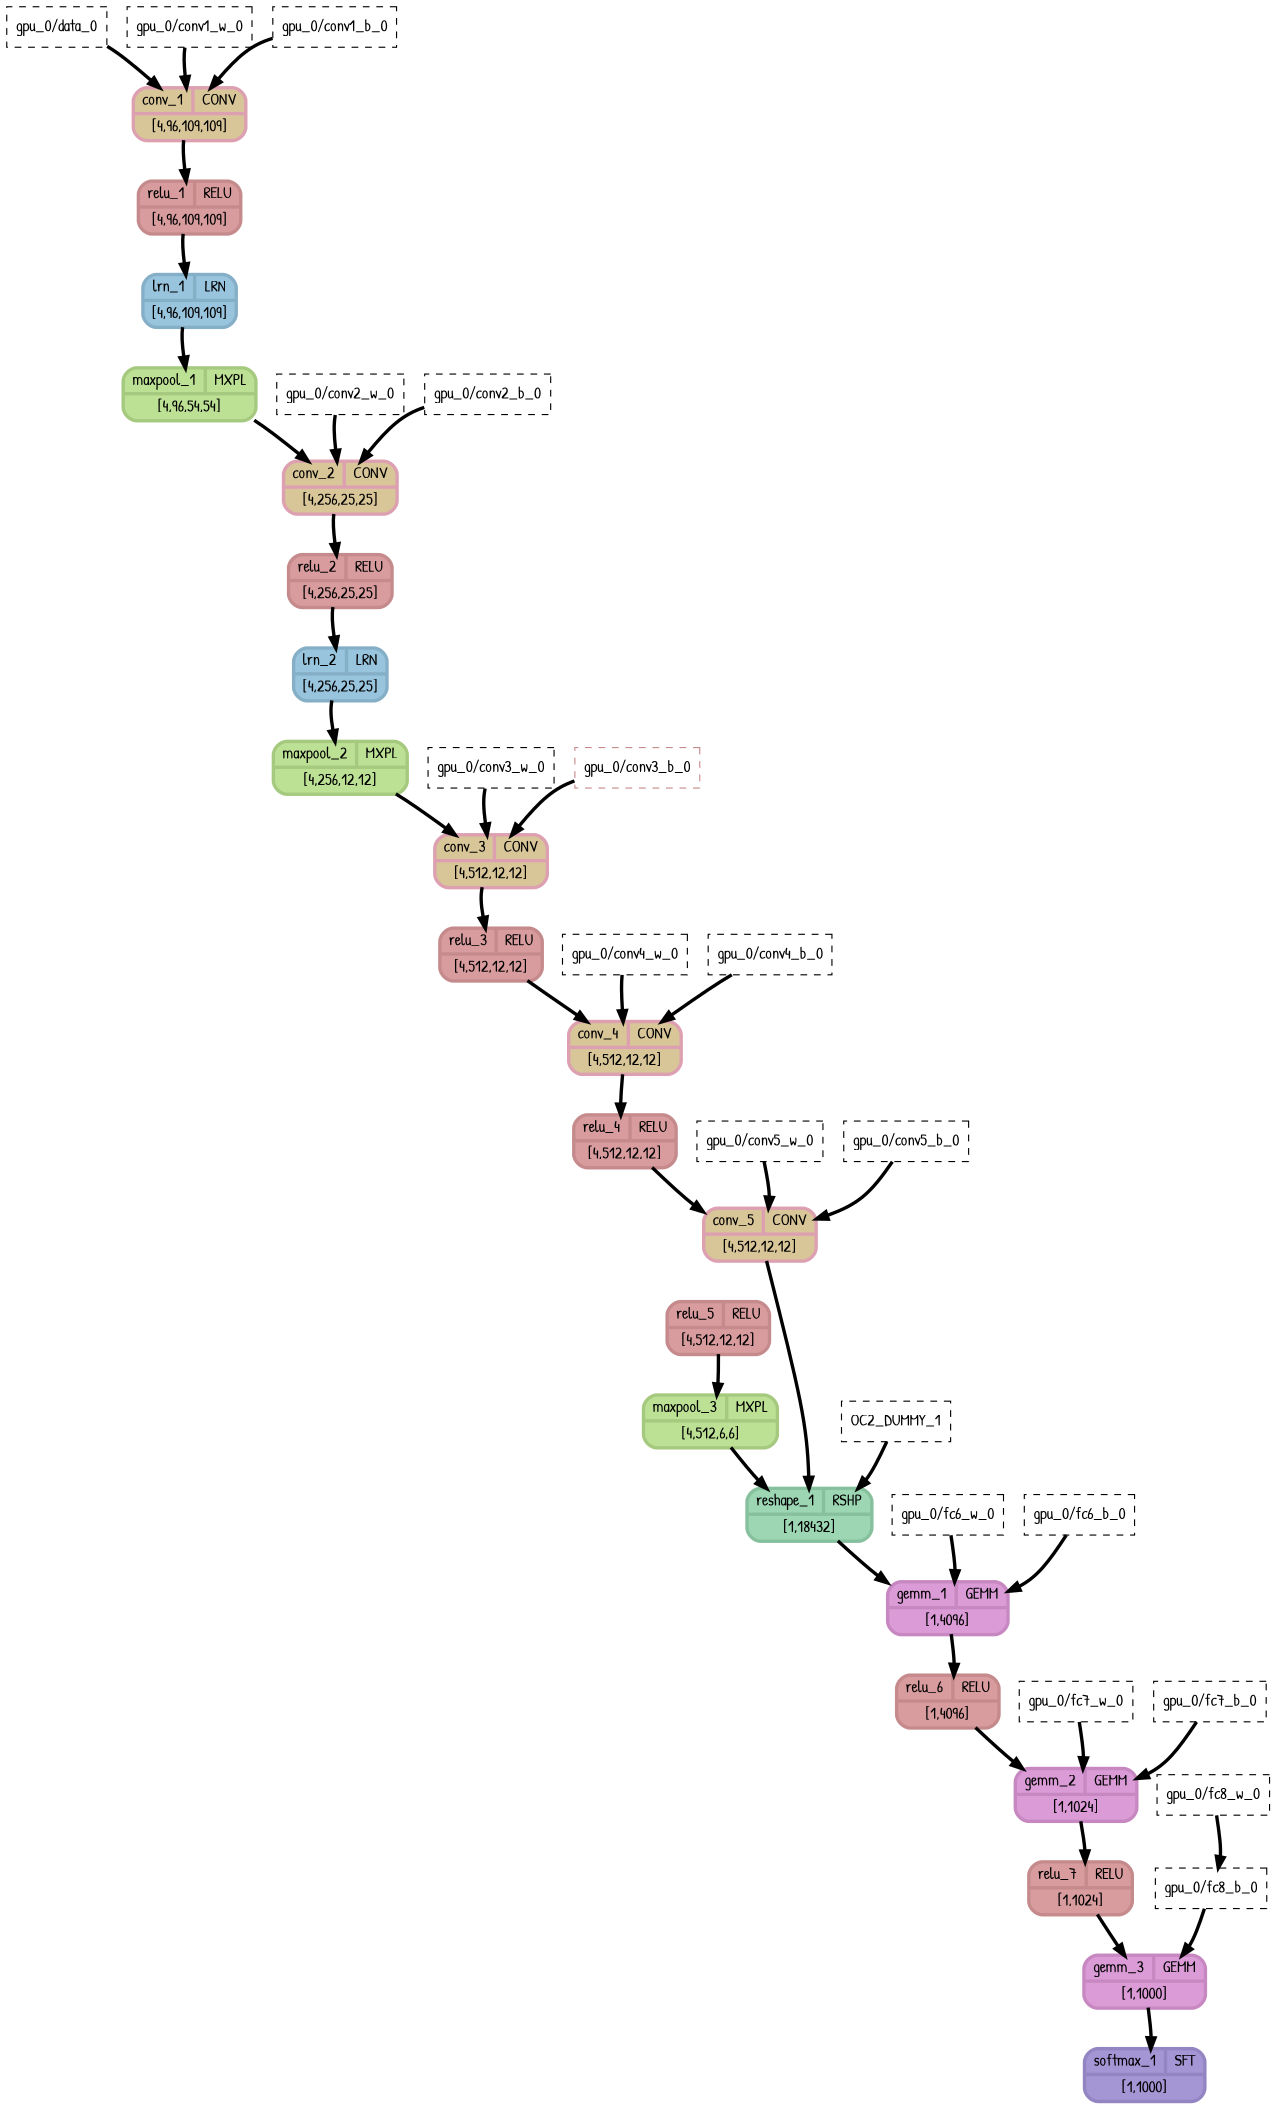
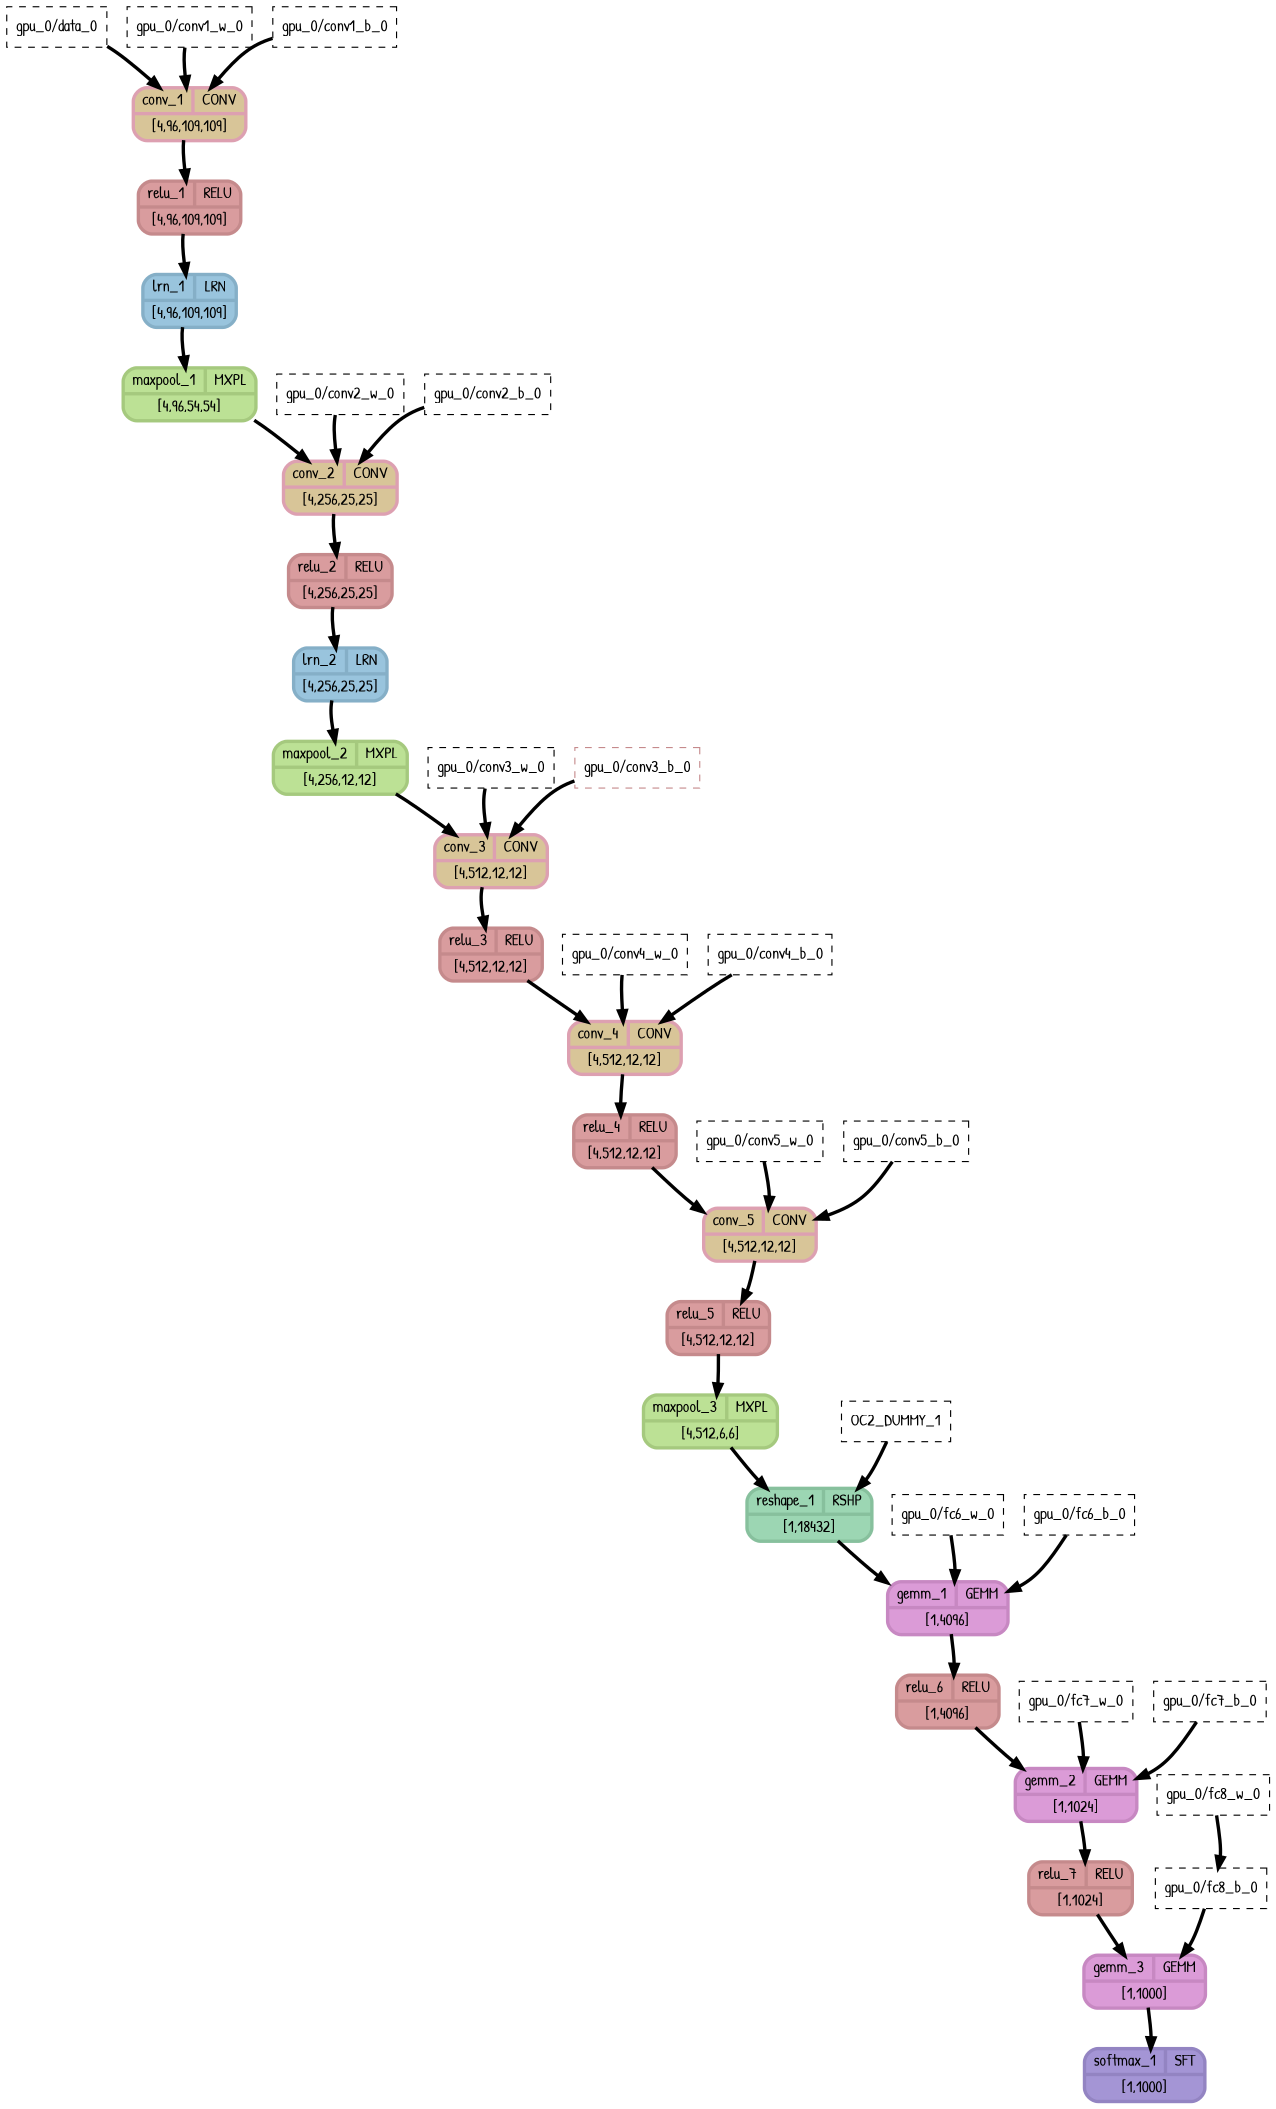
  strict digraph {
    fontname="Patrick Hand"
    overlap_shrink=true
    rankdir=TB
    splines=curved
    node [fillcolor=white fontname="Patrick Hand" shape=Mrecord style=filled type=constant_input fontcolor="#000000" penwidth=3]
    edge [fontname="Patrick Hand" penwidth=3]
    n1 [label="gpu_0/data_0" shape=box style="filled,dashed" fontcolor="" penwidth=""]
    n2 [color="#dda0b1" fillcolor="#d8c598" inputs="gpu_0/data_0;gpu_0/conv1_w_0;gpu_0/conv1_b_0" label="{ {conv_1  | CONV} | [4,96,109,109] }" outputs="gpu_0/conv1_1" type=Conv]
    n3 [color="#c58a8c" fillcolor="#d99c9e" inputs="gpu_0/conv1_1" label="{ {relu_1  | RELU} | [4,96,109,109] }" outputs="gpu_0/conv1_2" type=Relu]
    n4 [label="gpu_0/conv1_w_0" shape=box style="filled,dashed" fontcolor="" penwidth=""]
    n5 [label="gpu_0/conv1_b_0" shape=box style="filled,dashed" fontcolor="" penwidth=""]
    n6 [color="#85afc7" fillcolor="#99c4dd" inputs="gpu_0/conv1_2" label="{ {lrn_1  | LRN} | [4,96,109,109] }" outputs="gpu_0/norm1_1" type=LRN]
    n7 [color="#a5c97e" fillcolor="#bce195" inputs="gpu_0/norm1_1" label="{ {maxpool_1  | MXPL} | [4,96,54,54] }" outputs="gpu_0/pool1_1" type=MaxPool]
    n8 [color="#dda0b1" fillcolor="#d8c598" inputs="gpu_0/pool1_1;gpu_0/conv2_w_0;gpu_0/conv2_b_0" label="{ {conv_2  | CONV} | [4,256,25,25] }" outputs="gpu_0/conv2_1" type=Conv]
    n9 [color="#c58a8c" fillcolor="#d99c9e" inputs="gpu_0/conv2_1" label="{ {relu_2  | RELU} | [4,256,25,25] }" outputs="gpu_0/conv2_2" type=Relu]
    n10 [label="gpu_0/conv2_w_0" shape=box style="filled,dashed" fontcolor="" penwidth=""]
    n11 [label="gpu_0/conv2_b_0" shape=box style="filled,dashed" fontcolor="" penwidth=""]
    n12 [color="#85afc7" fillcolor="#99c4dd" inputs="gpu_0/conv2_2" label="{ {lrn_2  | LRN} | [4,256,25,25] }" outputs="gpu_0/norm2_1" type=LRN]
    n13 [color="#a5c97e" fillcolor="#bce195" inputs="gpu_0/norm2_1" label="{ {maxpool_2  | MXPL} | [4,256,12,12] }" outputs="gpu_0/pool2_1" type=MaxPool]
    n14 [color="#dda0b1" fillcolor="#d8c598" inputs="gpu_0/pool2_1;gpu_0/conv3_w_0;gpu_0/conv3_b_0" label="{ {conv_3  | CONV} | [4,512,12,12] }" outputs="gpu_0/conv3_1" type=Conv]
    n15 [color="#c58a8c" fillcolor="#d99c9e" inputs="gpu_0/conv3_1" label="{ {relu_3  | RELU} | [4,512,12,12] }" outputs="gpu_0/conv3_2" type=Relu]
    n16 [label="gpu_0/conv3_w_0" shape=box style="filled,dashed" fontcolor="" penwidth=""]
    n17 [color="#c58a8c" label="gpu_0/conv3_b_0" shape=box style="filled,dashed" fontcolor="" penwidth=""]
    n18 [color="#dda0b1" fillcolor="#d8c598" inputs="gpu_0/conv3_2;gpu_0/conv4_w_0;gpu_0/conv4_b_0" label="{ {conv_4  | CONV} | [4,512,12,12] }" outputs="gpu_0/conv4_1" type=Conv]
    n19 [color="#c58a8c" fillcolor="#d99c9e" inputs="gpu_0/conv4_1" label="{ {relu_4  | RELU} | [4,512,12,12] }" outputs="gpu_0/conv4_2" type=Relu]
    n20 [label="gpu_0/conv4_w_0" shape=box style="filled,dashed" fontcolor="" penwidth=""]
    n21 [label="gpu_0/conv4_b_0" shape=box style="filled,dashed" fontcolor="" penwidth=""]
    n22 [color="#dda0b1" fillcolor="#d8c598" inputs="gpu_0/conv4_2;gpu_0/conv5_w_0;gpu_0/conv5_b_0" label="{ {conv_5  | CONV} | [4,512,12,12] }" outputs="gpu_0/conv5_1" type=Conv]
    n23 [color="#c58a8c" fillcolor="#d99c9e" inputs="gpu_0/conv5_1" label="{ {relu_5  | RELU} | [4,512,12,12] }" outputs="gpu_0/conv5_2" type=Relu]
    n24 [label="gpu_0/conv5_w_0" shape=box style="filled,dashed" fontcolor="" penwidth=""]
    n25 [label="gpu_0/conv5_b_0" shape=box style="filled,dashed" fontcolor="" penwidth=""]
    n26 [color="#a5c97e" fillcolor="#bce195" inputs="gpu_0/conv5_2" label="{ {maxpool_3  | MXPL} | [4,512,6,6] }" outputs="gpu_0/pool5_1" type=MaxPool]
    n27 [color="#87c09d" fillcolor="#9cd6b3" inputs="gpu_0/pool5_1;OC2_DUMMY_1" label="{ {reshape_1  | RSHP} | [1,18432] }" outputs=OC2_DUMMY_0 type=Reshape]
    n28 [color="#c788c2" fillcolor="#db9bd7" inputs="OC2_DUMMY_0;gpu_0/fc6_w_0;gpu_0/fc6_b_0" label="{ {gemm_1  | GEMM} | [1,4096] }" outputs="gpu_0/fc6_1" type=Gemm]
    n29 [label=OC2_DUMMY_1 shape=box style="filled,dashed" fontcolor="" penwidth=""]
    n30 [color="#c58a8c" fillcolor="#d99c9e" inputs="gpu_0/fc6_1" label="{ {relu_6  | RELU} | [1,4096] }" outputs="gpu_0/fc6_2" type=Relu]
    n31 [label="gpu_0/fc6_w_0" shape=box style="filled,dashed" fontcolor="" penwidth=""]
    n32 [label="gpu_0/fc6_b_0" shape=box style="filled,dashed" fontcolor="" penwidth=""]
    n33 [color="#c788c2" fillcolor="#db9bd7" inputs="gpu_0/fc6_2;gpu_0/fc7_w_0;gpu_0/fc7_b_0" label="{ {gemm_2  | GEMM} | [1,1024] }" outputs="gpu_0/fc7_1" type=Gemm]
    n34 [color="#c58a8c" fillcolor="#d99c9e" inputs="gpu_0/fc7_1" label="{ {relu_7  | RELU} | [1,1024] }" outputs="gpu_0/fc7_2" type=Relu]
    n35 [label="gpu_0/fc7_w_0" shape=box style="filled,dashed" fontcolor="" penwidth=""]
    n36 [label="gpu_0/fc7_b_0" shape=box style="filled,dashed" fontcolor="" penwidth=""]
    n37 [color="#c788c2" fillcolor="#db9bd7" inputs="gpu_0/fc7_2;gpu_0/fc8_w_0;gpu_0/fc8_b_0" label="{ {gemm_3  | GEMM} | [1,1000] }" outputs="gpu_0/pred_1" type=Gemm]
    n38 [color="#9384c2" fillcolor="#a495d5" inputs="gpu_0/pred_1" label="{ {softmax_1  | SFT} | [1,1000] }" outputs="gpu_0/softmax_1" type=Softmax]
    n39 [label="gpu_0/fc8_w_0" shape=box style="filled,dashed" fontcolor="" penwidth=""]
    n40 [label="gpu_0/fc8_b_0" shape=box style="filled,dashed" fontcolor="" penwidth=""]
    n1 -> n2
    n2 -> n3
    n3 -> n6
    n4 -> n2
    n5 -> n2
    n6 -> n7
    n7 -> n8
    n8 -> n9
    n9 -> n12
    n10 -> n8
    n11 -> n8
    n12 -> n13
    n13 -> n14
    n14 -> n15
    n15 -> n18
    n16 -> n14
    n17 -> n14
    n18 -> n19
    n19 -> n22
    n20 -> n18
    n21 -> n18
-   n22 -> n27
+   n22 -> n23
    n23 -> n26
    n24 -> n22
    n25 -> n22
    n26 -> n27
    n27 -> n28
    n28 -> n30
    n29 -> n27
    n30 -> n33
    n31 -> n28
    n32 -> n28
    n33 -> n34
    n34 -> n37
    n35 -> n33
    n36 -> n33
    n37 -> n38
    n39 -> n40
    n40 -> n37
  }
